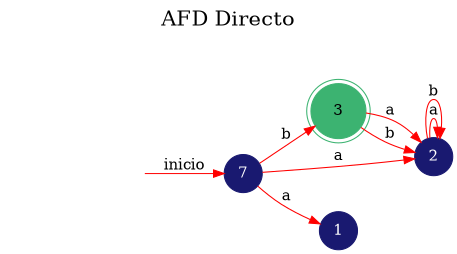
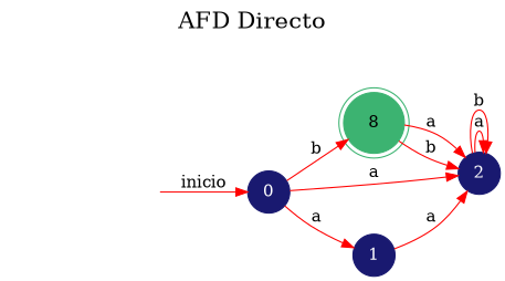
  digraph {
    fontsize=20
    label="AFD Directo"
    labelloc=t
    rankdir=LR
    node [color=midnightblue shape=circle style=filled fontcolor=white]
    edge [color=red]
-   3 [color=mediumseagreen shape=doublecircle fontcolor=""]
+   3 [color=mediumseagreen shape=doublecircle label=8 fontcolor=""]
    2
    secret_node [style=invis]
-   0 [label=7]
+   0
    1
    3 -> 2 [label=a]
    3 -> 2 [label=b]
    2 -> 2 [label=a]
    2 -> 2 [label=b]
    secret_node -> 0 [label=inicio]
    0 -> 3 [label=b]
    0 -> 2 [label=a]
    0 -> 1 [label=a]
+   1 -> 2 [label=a]
  }
